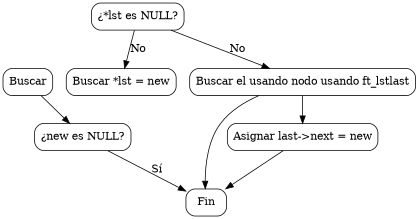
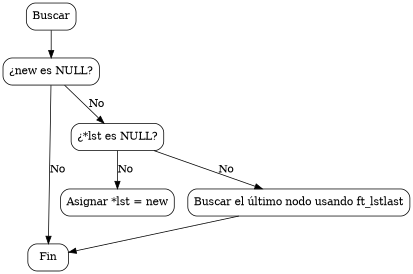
  digraph {
    node [shape=box style=rounded]
    n1 [label=Buscar]
    n2 [label="¿new es NULL?"]
    n3 [label=Fin]
    n4 [label="¿*lst es NULL?"]
-   n5 [label="Buscar *lst = new"]
-   n6 [label="Buscar el usando nodo usando ft_lstlast"]
-   n7 [label="Asignar last->next = new"]
+   n5 [label="Asignar *lst = new"]
+   n6 [label="Buscar el último nodo usando ft_lstlast"]
    n1 -> n2
-   n2 -> n3 [label="Sí"]
+   n2 -> n3 [label=No]
+   n2 -> n4 [label=No]
    n4 -> n5 [label=No]
    n4 -> n6 [label=No]
    n6 -> n3
-   n6 -> n7
-   n7 -> n3
  }
